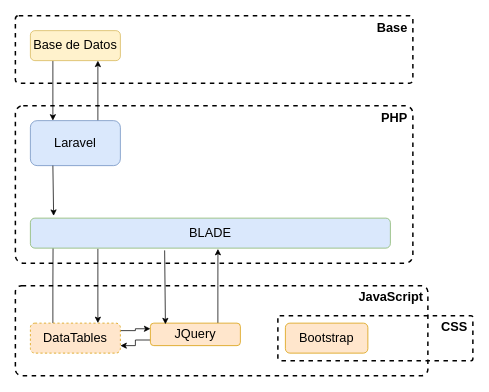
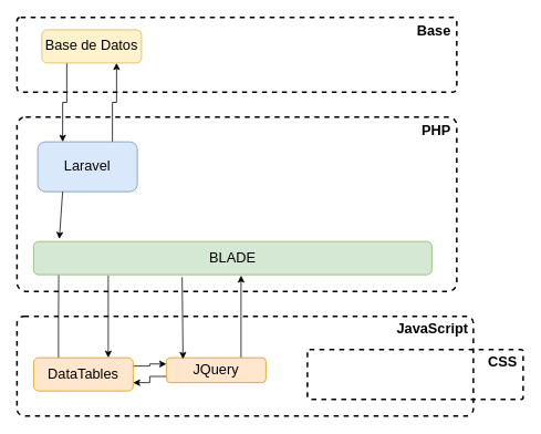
  <mxCell id="0" />
  <mxCell id="1" parent="0" />
  <mxCell id="2" value="PHP" style="rounded=1;whiteSpace=wrap;html=1;dashed=1;fillColor=none;align=right;verticalAlign=top;arcSize=5;fontStyle=1;strokeWidth=2;spacingLeft=3;fontSize=17;spacingRight=5;" parent="1" vertex="1"><mxGeometry x="20" y="140" width="530" height="210" as="geometry" /></mxCell>
  <mxCell id="3" value="CSS&lt;br style=&quot;font-size: 17px;&quot;&gt;" style="rounded=1;whiteSpace=wrap;html=1;arcSize=4;glass=0;comic=0;shadow=0;gradientColor=none;strokeColor=#000000;spacing=1;align=right;verticalAlign=top;spacingLeft=3;fillColor=none;spacingRight=6;dashed=1;fontStyle=1;strokeWidth=2;fontSize=17;" parent="1" vertex="1"><mxGeometry x="370" y="420" width="260" height="60" as="geometry" /></mxCell>
  <mxCell id="4" style="edgeStyle=orthogonalEdgeStyle;rounded=0;orthogonalLoop=1;jettySize=auto;html=1;exitX=0.75;exitY=0;exitDx=0;exitDy=0;entryX=0.75;entryY=1;entryDx=0;entryDy=0;fontSize=17;" edge="1" parent="1" source="5" target="17"><mxGeometry relative="1" as="geometry" /></mxCell>
- <mxCell id="5" value="Laravel&lt;br style=&quot;font-size: 17px;&quot;&gt;" style="rounded=1;whiteSpace=wrap;html=1;fillColor=#dae8fc;strokeColor=#6c8ebf;fontSize=17;" parent="1" vertex="1"><mxGeometry x="40" y="160" width="120" height="60" as="geometry" /></mxCell>
+ <mxCell id="5" value="Laravel&lt;br style=&quot;font-size: 17px;&quot;&gt;" style="rounded=1;whiteSpace=wrap;html=1;fillColor=#dae8fc;strokeColor=#6c8ebf;fontSize=17;" parent="1" vertex="1"><mxGeometry x="45" y="170" width="120" height="60" as="geometry" /></mxCell>
  <mxCell id="6" value="JavaScript&lt;br style=&quot;font-size: 17px;&quot;&gt;&lt;br style=&quot;font-size: 17px;&quot;&gt;" style="rounded=1;whiteSpace=wrap;html=1;arcSize=7;glass=0;comic=0;shadow=0;gradientColor=none;strokeColor=#000000;spacing=1;align=right;verticalAlign=top;spacingLeft=3;fillColor=none;dashed=1;fontStyle=1;strokeWidth=2;fontSize=17;spacingRight=5;" parent="1" vertex="1"><mxGeometry x="20" y="380" width="550" height="120" as="geometry" /></mxCell>
  <mxCell id="7" style="edgeStyle=orthogonalEdgeStyle;rounded=0;orthogonalLoop=1;jettySize=auto;html=1;exitX=0;exitY=0.75;exitDx=0;exitDy=0;entryX=1;entryY=0.75;entryDx=0;entryDy=0;fontSize=17;" edge="1" parent="1" source="9" target="12"><mxGeometry relative="1" as="geometry" /></mxCell>
  <mxCell id="8" style="edgeStyle=orthogonalEdgeStyle;rounded=0;orthogonalLoop=1;jettySize=auto;html=1;exitX=0.75;exitY=0;exitDx=0;exitDy=0;entryX=0.521;entryY=1.025;entryDx=0;entryDy=0;entryPerimeter=0;fontSize=17;" edge="1" parent="1" source="9" target="14"><mxGeometry relative="1" as="geometry" /></mxCell>
  <mxCell id="9" value="JQuery" style="rounded=1;whiteSpace=wrap;html=1;fillColor=#ffe6cc;strokeColor=#d79b00;fontSize=17;" parent="1" vertex="1"><mxGeometry x="200" y="430" width="120" height="30" as="geometry" /></mxCell>
  <mxCell id="10" style="edgeStyle=orthogonalEdgeStyle;rounded=0;orthogonalLoop=1;jettySize=auto;html=1;exitX=1;exitY=0.25;exitDx=0;exitDy=0;entryX=0;entryY=0.25;entryDx=0;entryDy=0;fontSize=17;" edge="1" parent="1" source="12" target="9"><mxGeometry relative="1" as="geometry" /></mxCell>
  <mxCell id="11" style="edgeStyle=orthogonalEdgeStyle;rounded=0;orthogonalLoop=1;jettySize=auto;html=1;exitX=0.25;exitY=0;exitDx=0;exitDy=0;entryX=0.063;entryY=1;entryDx=0;entryDy=0;entryPerimeter=0;fontSize=17;endArrow=none;" edge="1" parent="1" source="12" target="14"><mxGeometry relative="1" as="geometry" /></mxCell>
- <mxCell id="12" value="DataTables" style="rounded=1;whiteSpace=wrap;html=1;fillColor=#ffe6cc;strokeColor=#d79b00;fontSize=17;dashed=1;" parent="1" vertex="1"><mxGeometry x="40" y="430" width="120" height="40" as="geometry" /></mxCell>
- <mxCell id="13" value="Bootstrap&lt;br style=&quot;font-size: 17px;&quot;&gt;" style="rounded=1;whiteSpace=wrap;html=1;fillColor=#ffe6cc;strokeColor=#d79b00;fontSize=17;" parent="1" vertex="1"><mxGeometry x="380" y="430" width="110" height="40" as="geometry" /></mxCell>
- <mxCell id="14" value="BLADE&lt;br style=&quot;font-size: 17px;&quot;&gt;" style="rounded=1;whiteSpace=wrap;html=1;fillColor=#dae8fc;strokeColor=#82b366;fontSize=17;" parent="1" vertex="1"><mxGeometry x="40" y="290" width="480" height="40" as="geometry" /></mxCell>
+ <mxCell id="12" value="DataTables" style="rounded=1;whiteSpace=wrap;html=1;fillColor=#ffe6cc;strokeColor=#d79b00;fontSize=17;" parent="1" vertex="1"><mxGeometry x="40" y="430" width="120" height="40" as="geometry" /></mxCell>
+ <mxCell id="14" value="BLADE&lt;br style=&quot;font-size: 17px;&quot;&gt;" style="rounded=1;whiteSpace=wrap;html=1;fillColor=#d5e8d4;strokeColor=#82b366;fontSize=17;" parent="1" vertex="1"><mxGeometry x="40" y="290" width="480" height="40" as="geometry" /></mxCell>
  <mxCell id="15" value="Base" style="rounded=1;whiteSpace=wrap;html=1;dashed=1;fillColor=none;align=right;verticalAlign=top;arcSize=5;fontStyle=1;strokeWidth=2;perimeterSpacing=0;spacingLeft=4;fontSize=17;spacingBottom=2;spacingRight=5;" vertex="1" parent="1"><mxGeometry x="20" y="20" width="530" height="90" as="geometry" /></mxCell>
  <mxCell id="16" style="edgeStyle=orthogonalEdgeStyle;rounded=0;orthogonalLoop=1;jettySize=auto;html=1;exitX=0.25;exitY=1;exitDx=0;exitDy=0;entryX=0.25;entryY=0;entryDx=0;entryDy=0;fontSize=17;" edge="1" parent="1" source="17" target="5"><mxGeometry relative="1" as="geometry" /></mxCell>
- <mxCell id="17" value="Base de Datos" style="rounded=1;whiteSpace=wrap;html=1;fillColor=#fff2cc;strokeColor=#d6b656;fontSize=17;" vertex="1" parent="1"><mxGeometry x="40" y="40" width="120" height="40" as="geometry" /></mxCell>
+ <mxCell id="17" value="Base de Datos" style="rounded=1;whiteSpace=wrap;html=1;fillColor=#fff2cc;strokeColor=#d6b656;fontSize=17;" vertex="1" parent="1"><mxGeometry x="50" y="35" width="120" height="40" as="geometry" /></mxCell>
  <mxCell id="18" value="" style="endArrow=classic;html=1;exitX=0.25;exitY=1;exitDx=0;exitDy=0;fontSize=17;" edge="1" parent="1" source="5"><mxGeometry width="50" height="50" relative="1" as="geometry"><mxPoint x="40" y="290" as="sourcePoint" /><mxPoint x="71" y="287" as="targetPoint" /></mxGeometry></mxCell>
  <mxCell id="19" value="" style="endArrow=classic;html=1;entryX=0.75;entryY=0;entryDx=0;entryDy=0;fontSize=17;" edge="1" parent="1" target="12"><mxGeometry width="50" height="50" relative="1" as="geometry"><mxPoint x="130" y="331" as="sourcePoint" /><mxPoint x="180" y="360" as="targetPoint" /></mxGeometry></mxCell>
  <mxCell id="20" value="" style="endArrow=classic;html=1;exitX=0.373;exitY=1.075;exitDx=0;exitDy=0;exitPerimeter=0;entryX=0.167;entryY=0.05;entryDx=0;entryDy=0;entryPerimeter=0;fontSize=17;" edge="1" parent="1" source="14" target="9"><mxGeometry width="50" height="50" relative="1" as="geometry"><mxPoint x="200" y="410" as="sourcePoint" /><mxPoint x="250" y="360" as="targetPoint" /></mxGeometry></mxCell>
